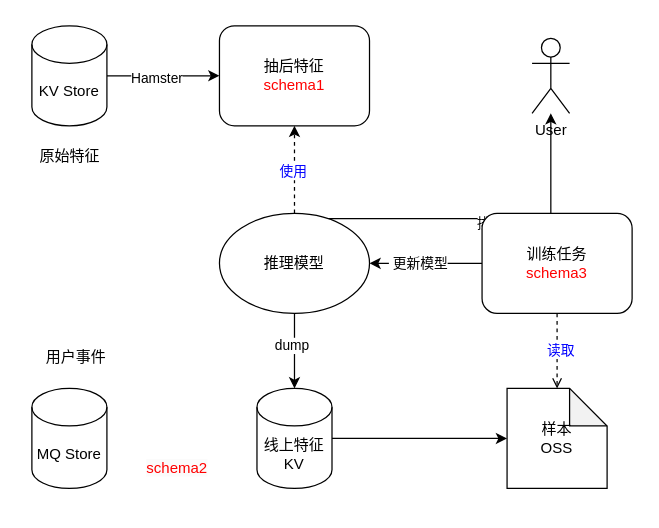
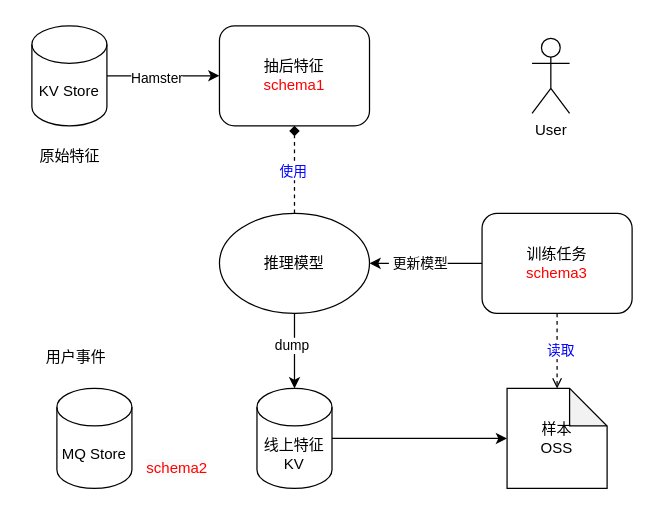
  <mxCell id="0" />
  <mxCell id="1" parent="0" />
  <mxCell id="2" value="" style="edgeStyle=orthogonalEdgeStyle;rounded=0;orthogonalLoop=1;jettySize=auto;html=1;" edge="1" parent="1" source="4" target="6"><mxGeometry relative="1" as="geometry" /></mxCell>
  <mxCell id="3" value="Hamster" style="edgeLabel;html=1;align=center;verticalAlign=middle;resizable=0;points=[];" vertex="1" connectable="0" parent="2"><mxGeometry x="-0.133" y="-1" relative="1" as="geometry"><mxPoint as="offset" /></mxGeometry></mxCell>
  <mxCell id="4" value="KV Store" style="shape=cylinder3;whiteSpace=wrap;html=1;boundedLbl=1;backgroundOutline=1;size=15;" vertex="1" parent="1"><mxGeometry x="25" y="20" width="60" height="80" as="geometry" /></mxCell>
  <mxCell id="5" value="原始特征" style="text;html=1;align=center;verticalAlign=middle;resizable=0;points=[];autosize=1;strokeColor=none;fillColor=none;" vertex="1" parent="1"><mxGeometry x="20" y="110" width="70" height="30" as="geometry" /></mxCell>
  <mxCell id="6" value="抽后特征&lt;div&gt;&lt;font color=&quot;#ff0000&quot;&gt;schema1&lt;/font&gt;&lt;/div&gt;" style="rounded=1;whiteSpace=wrap;html=1;" vertex="1" parent="1"><mxGeometry x="175" y="20" width="120" height="80" as="geometry" /></mxCell>
- <mxCell id="7" style="edgeStyle=orthogonalEdgeStyle;rounded=0;orthogonalLoop=1;jettySize=auto;html=1;exitX=0.5;exitY=0;exitDx=0;exitDy=0;entryX=0.5;entryY=1;entryDx=0;entryDy=0;dashed=1;" edge="1" parent="1" source="13" target="6"><mxGeometry relative="1" as="geometry" /></mxCell>
+ <mxCell id="7" style="edgeStyle=orthogonalEdgeStyle;rounded=0;orthogonalLoop=1;jettySize=auto;html=1;exitX=0.5;exitY=0;exitDx=0;exitDy=0;entryX=0.5;entryY=1;entryDx=0;entryDy=0;dashed=1;endArrow=diamond;" edge="1" parent="1" source="13" target="6"><mxGeometry relative="1" as="geometry" /></mxCell>
  <mxCell id="8" value="&lt;font color=&quot;#0000ff&quot;&gt;使用&lt;/font&gt;" style="edgeLabel;html=1;align=center;verticalAlign=middle;resizable=0;points=[];" vertex="1" connectable="0" parent="7"><mxGeometry x="-0.025" y="2" relative="1" as="geometry"><mxPoint as="offset" /></mxGeometry></mxCell>
  <mxCell id="9" style="edgeStyle=orthogonalEdgeStyle;rounded=0;orthogonalLoop=1;jettySize=auto;html=1;exitX=0.5;exitY=1;exitDx=0;exitDy=0;entryX=0.5;entryY=0;entryDx=0;entryDy=0;" edge="1" parent="1" source="13"><mxGeometry relative="1" as="geometry"><mxPoint x="235" y="310" as="targetPoint" /></mxGeometry></mxCell>
  <mxCell id="10" value="dump" style="edgeLabel;html=1;align=center;verticalAlign=middle;resizable=0;points=[];" vertex="1" connectable="0" parent="9"><mxGeometry x="-0.16" y="-3" relative="1" as="geometry"><mxPoint as="offset" /></mxGeometry></mxCell>
- <mxCell id="11" style="edgeStyle=orthogonalEdgeStyle;rounded=0;orthogonalLoop=1;jettySize=auto;html=1;exitX=0.75;exitY=0;exitDx=0;exitDy=0;" edge="1" parent="1" source="13" target="14"><mxGeometry relative="1" as="geometry"><mxPoint x="405" y="100" as="targetPoint" /></mxGeometry></mxCell>
- <mxCell id="12" value="排序" style="edgeLabel;html=1;align=center;verticalAlign=middle;resizable=0;points=[];" vertex="1" connectable="0" parent="11"><mxGeometry x="-0.016" y="-2" relative="1" as="geometry"><mxPoint x="1" y="1" as="offset" /></mxGeometry></mxCell>
  <mxCell id="13" value="推理模型" style="ellipse;whiteSpace=wrap;html=1;" vertex="1" parent="1"><mxGeometry x="175" y="170" width="120" height="80" as="geometry" /></mxCell>
  <mxCell id="14" value="User" style="shape=umlActor;verticalLabelPosition=bottom;verticalAlign=top;html=1;outlineConnect=0;" vertex="1" parent="1"><mxGeometry x="425" y="30" width="30" height="60" as="geometry" /></mxCell>
  <mxCell id="15" value="&lt;span style=&quot;color: rgb(255, 0, 0); font-family: Helvetica; font-size: 12px; font-style: normal; font-variant-ligatures: normal; font-variant-caps: normal; font-weight: 400; letter-spacing: normal; orphans: 2; text-align: center; text-indent: 0px; text-transform: none; widows: 2; word-spacing: 0px; -webkit-text-stroke-width: 0px; white-space: normal; background-color: rgb(251, 251, 251); text-decoration-thickness: initial; text-decoration-style: initial; text-decoration-color: initial; display: inline !important; float: none;&quot;&gt;schema2&lt;/span&gt;" style="text;whiteSpace=wrap;html=1;" vertex="1" parent="1"><mxGeometry x="115" y="360" width="80" height="40" as="geometry" /></mxCell>
  <mxCell id="16" value="" style="edgeStyle=orthogonalEdgeStyle;rounded=0;orthogonalLoop=1;jettySize=auto;html=1;" edge="1" parent="1" source="18" target="13"><mxGeometry relative="1" as="geometry" /></mxCell>
  <mxCell id="17" value="&amp;nbsp;更新模型" style="edgeLabel;html=1;align=center;verticalAlign=middle;resizable=0;points=[];" vertex="1" connectable="0" parent="16"><mxGeometry x="0.156" y="-1" relative="1" as="geometry"><mxPoint as="offset" /></mxGeometry></mxCell>
  <mxCell id="18" value="训练任务&lt;div&gt;&lt;span style=&quot;color: rgb(255, 0, 0);&quot;&gt;schema3&lt;/span&gt;&lt;br&gt;&lt;/div&gt;" style="rounded=1;whiteSpace=wrap;html=1;" vertex="1" parent="1"><mxGeometry x="385" y="170" width="120" height="80" as="geometry" /></mxCell>
- <mxCell id="19" value="MQ Store" style="shape=cylinder3;whiteSpace=wrap;html=1;boundedLbl=1;backgroundOutline=1;size=15;" vertex="1" parent="1"><mxGeometry x="25" y="310" width="60" height="80" as="geometry" /></mxCell>
+ <mxCell id="19" value="MQ Store" style="shape=cylinder3;whiteSpace=wrap;html=1;boundedLbl=1;backgroundOutline=1;size=15;" vertex="1" parent="1"><mxGeometry x="45" y="310" width="60" height="80" as="geometry" /></mxCell>
  <mxCell id="20" value="用户事件" style="text;html=1;align=center;verticalAlign=middle;resizable=0;points=[];autosize=1;strokeColor=none;fillColor=none;" vertex="1" parent="1"><mxGeometry x="25" y="270" width="70" height="30" as="geometry" /></mxCell>
  <mxCell id="21" value="" style="edgeStyle=orthogonalEdgeStyle;rounded=0;orthogonalLoop=1;jettySize=auto;html=1;" edge="1" parent="1" source="22" target="23"><mxGeometry relative="1" as="geometry" /></mxCell>
  <mxCell id="22" value="线上特征KV" style="shape=cylinder3;whiteSpace=wrap;html=1;boundedLbl=1;backgroundOutline=1;size=15;" vertex="1" parent="1"><mxGeometry x="205" y="310" width="60" height="80" as="geometry" /></mxCell>
  <mxCell id="23" value="样本&lt;div&gt;OSS&lt;/div&gt;" style="shape=note;whiteSpace=wrap;html=1;backgroundOutline=1;darkOpacity=0.05;" vertex="1" parent="1"><mxGeometry x="405" y="310" width="80" height="80" as="geometry" /></mxCell>
  <mxCell id="24" style="edgeStyle=orthogonalEdgeStyle;rounded=0;orthogonalLoop=1;jettySize=auto;html=1;exitX=0.5;exitY=1;exitDx=0;exitDy=0;entryX=0.5;entryY=0;entryDx=0;entryDy=0;dashed=1;entryPerimeter=0;endArrow=open;" edge="1" parent="1" source="18" target="23"><mxGeometry relative="1" as="geometry"><mxPoint x="245" y="180" as="sourcePoint" /><mxPoint x="245" y="110" as="targetPoint" /></mxGeometry></mxCell>
  <mxCell id="25" value="&lt;font color=&quot;#0000ff&quot;&gt;读取&lt;/font&gt;" style="edgeLabel;html=1;align=center;verticalAlign=middle;resizable=0;points=[];" vertex="1" connectable="0" parent="24"><mxGeometry x="-0.025" y="2" relative="1" as="geometry"><mxPoint as="offset" /></mxGeometry></mxCell>
